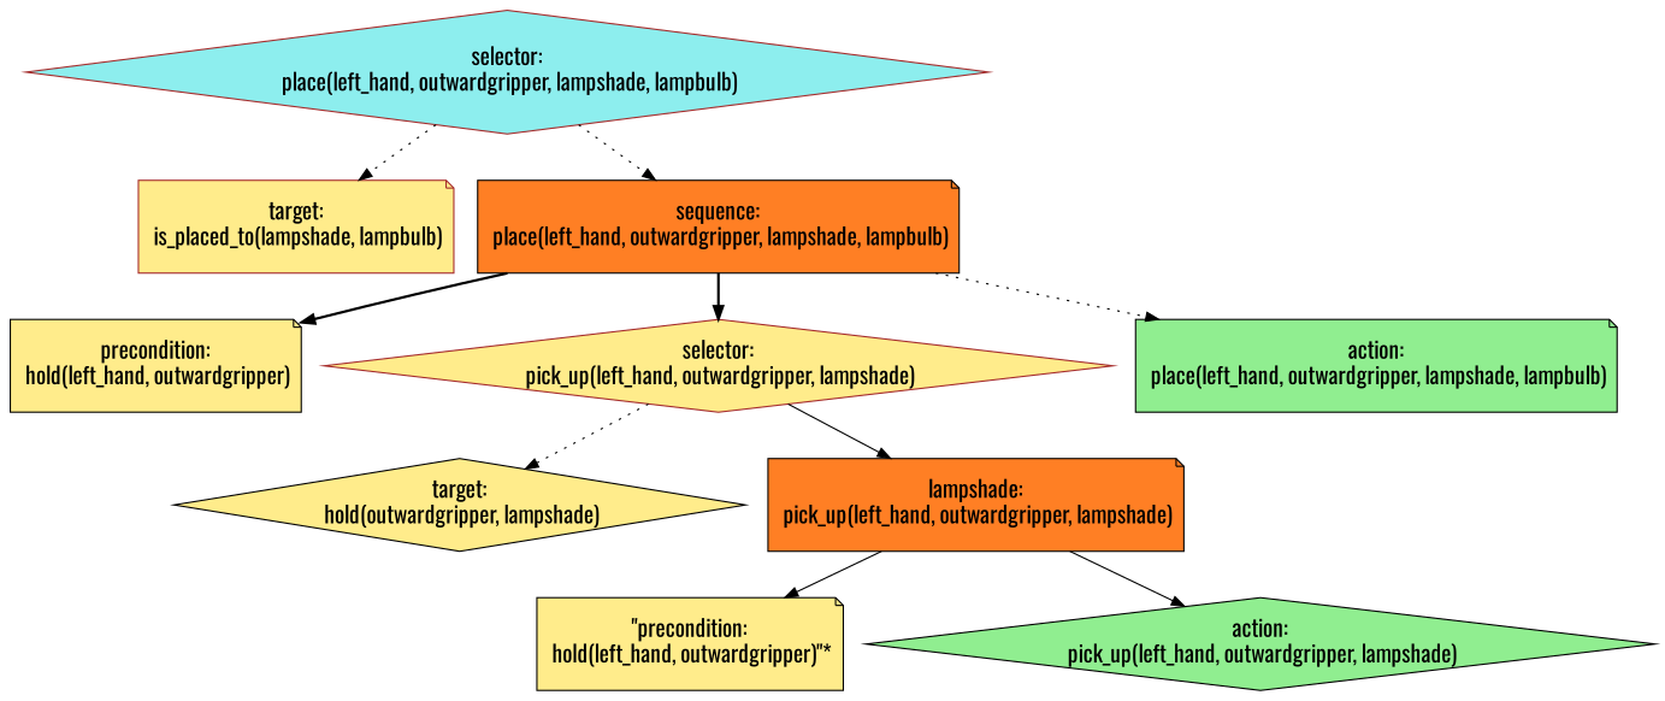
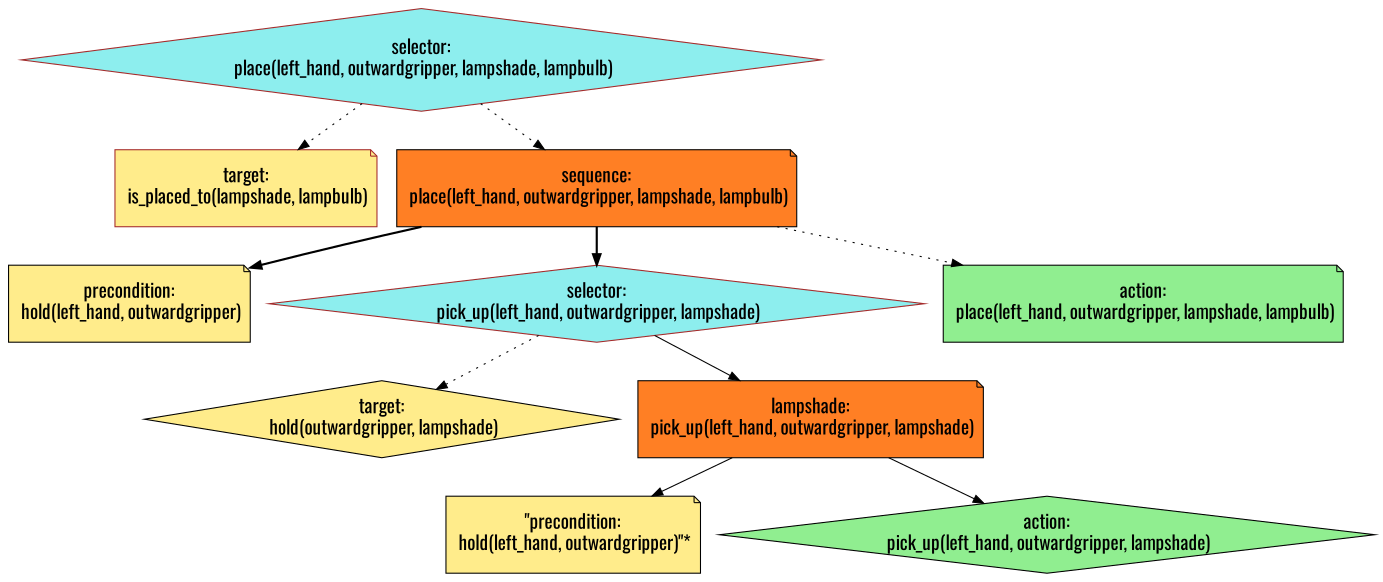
  digraph {
    fontname=Oswald
    ordering=out
    node [color=black fillcolor=lightgoldenrod1 fontcolor=black fontname=Oswald fontsize=18 shape=note style=filled]
    edge [fontname=Oswald style=dotted]
    n1 [color=brown fillcolor=darkslategray2 label="selector:\n place(left_hand, outwardgripper, lampshade, lampbulb)" shape=diamond]
    n2 [color=brown height=1.0 label="target:\n is_placed_to(lampshade, lampbulb)"]
    n3 [fillcolor=chocolate1 height=1.0 label="sequence:\n place(left_hand, outwardgripper, lampshade, lampbulb)"]
    n4 [height=1.0 label="precondition:\n hold(left_hand, outwardgripper)"]
-   n5 [color=brown height=1.0 label="selector:\n pick_up(left_hand, outwardgripper, lampshade)" shape=diamond]
+   n5 [color=brown fillcolor=darkslategray2 height=1.0 label="selector:\n pick_up(left_hand, outwardgripper, lampshade)" shape=diamond]
    n6 [fillcolor=lightgreen height=1.0 label="action:\n place(left_hand, outwardgripper, lampshade, lampbulb)"]
    n7 [height=1.0 label="target:\n hold(outwardgripper, lampshade)" shape=diamond]
    n8 [fillcolor=chocolate1 height=1.0 label="lampshade:\n pick_up(left_hand, outwardgripper, lampshade)"]
    n9 [height=1.0 label="\"precondition:\n hold(left_hand, outwardgripper)\"*"]
    n10 [fillcolor=lightgreen height=1.0 label="action:\n pick_up(left_hand, outwardgripper, lampshade)" shape=diamond]
    n1 -> n2
    n1 -> n3
    n3 -> n4 [style=bold]
    n3 -> n5 [style=bold]
    n3 -> n6
    n5 -> n7
    n5 -> n8 [style=solid]
    n8 -> n9 [style=solid]
    n8 -> n10 [style=solid]
  }
